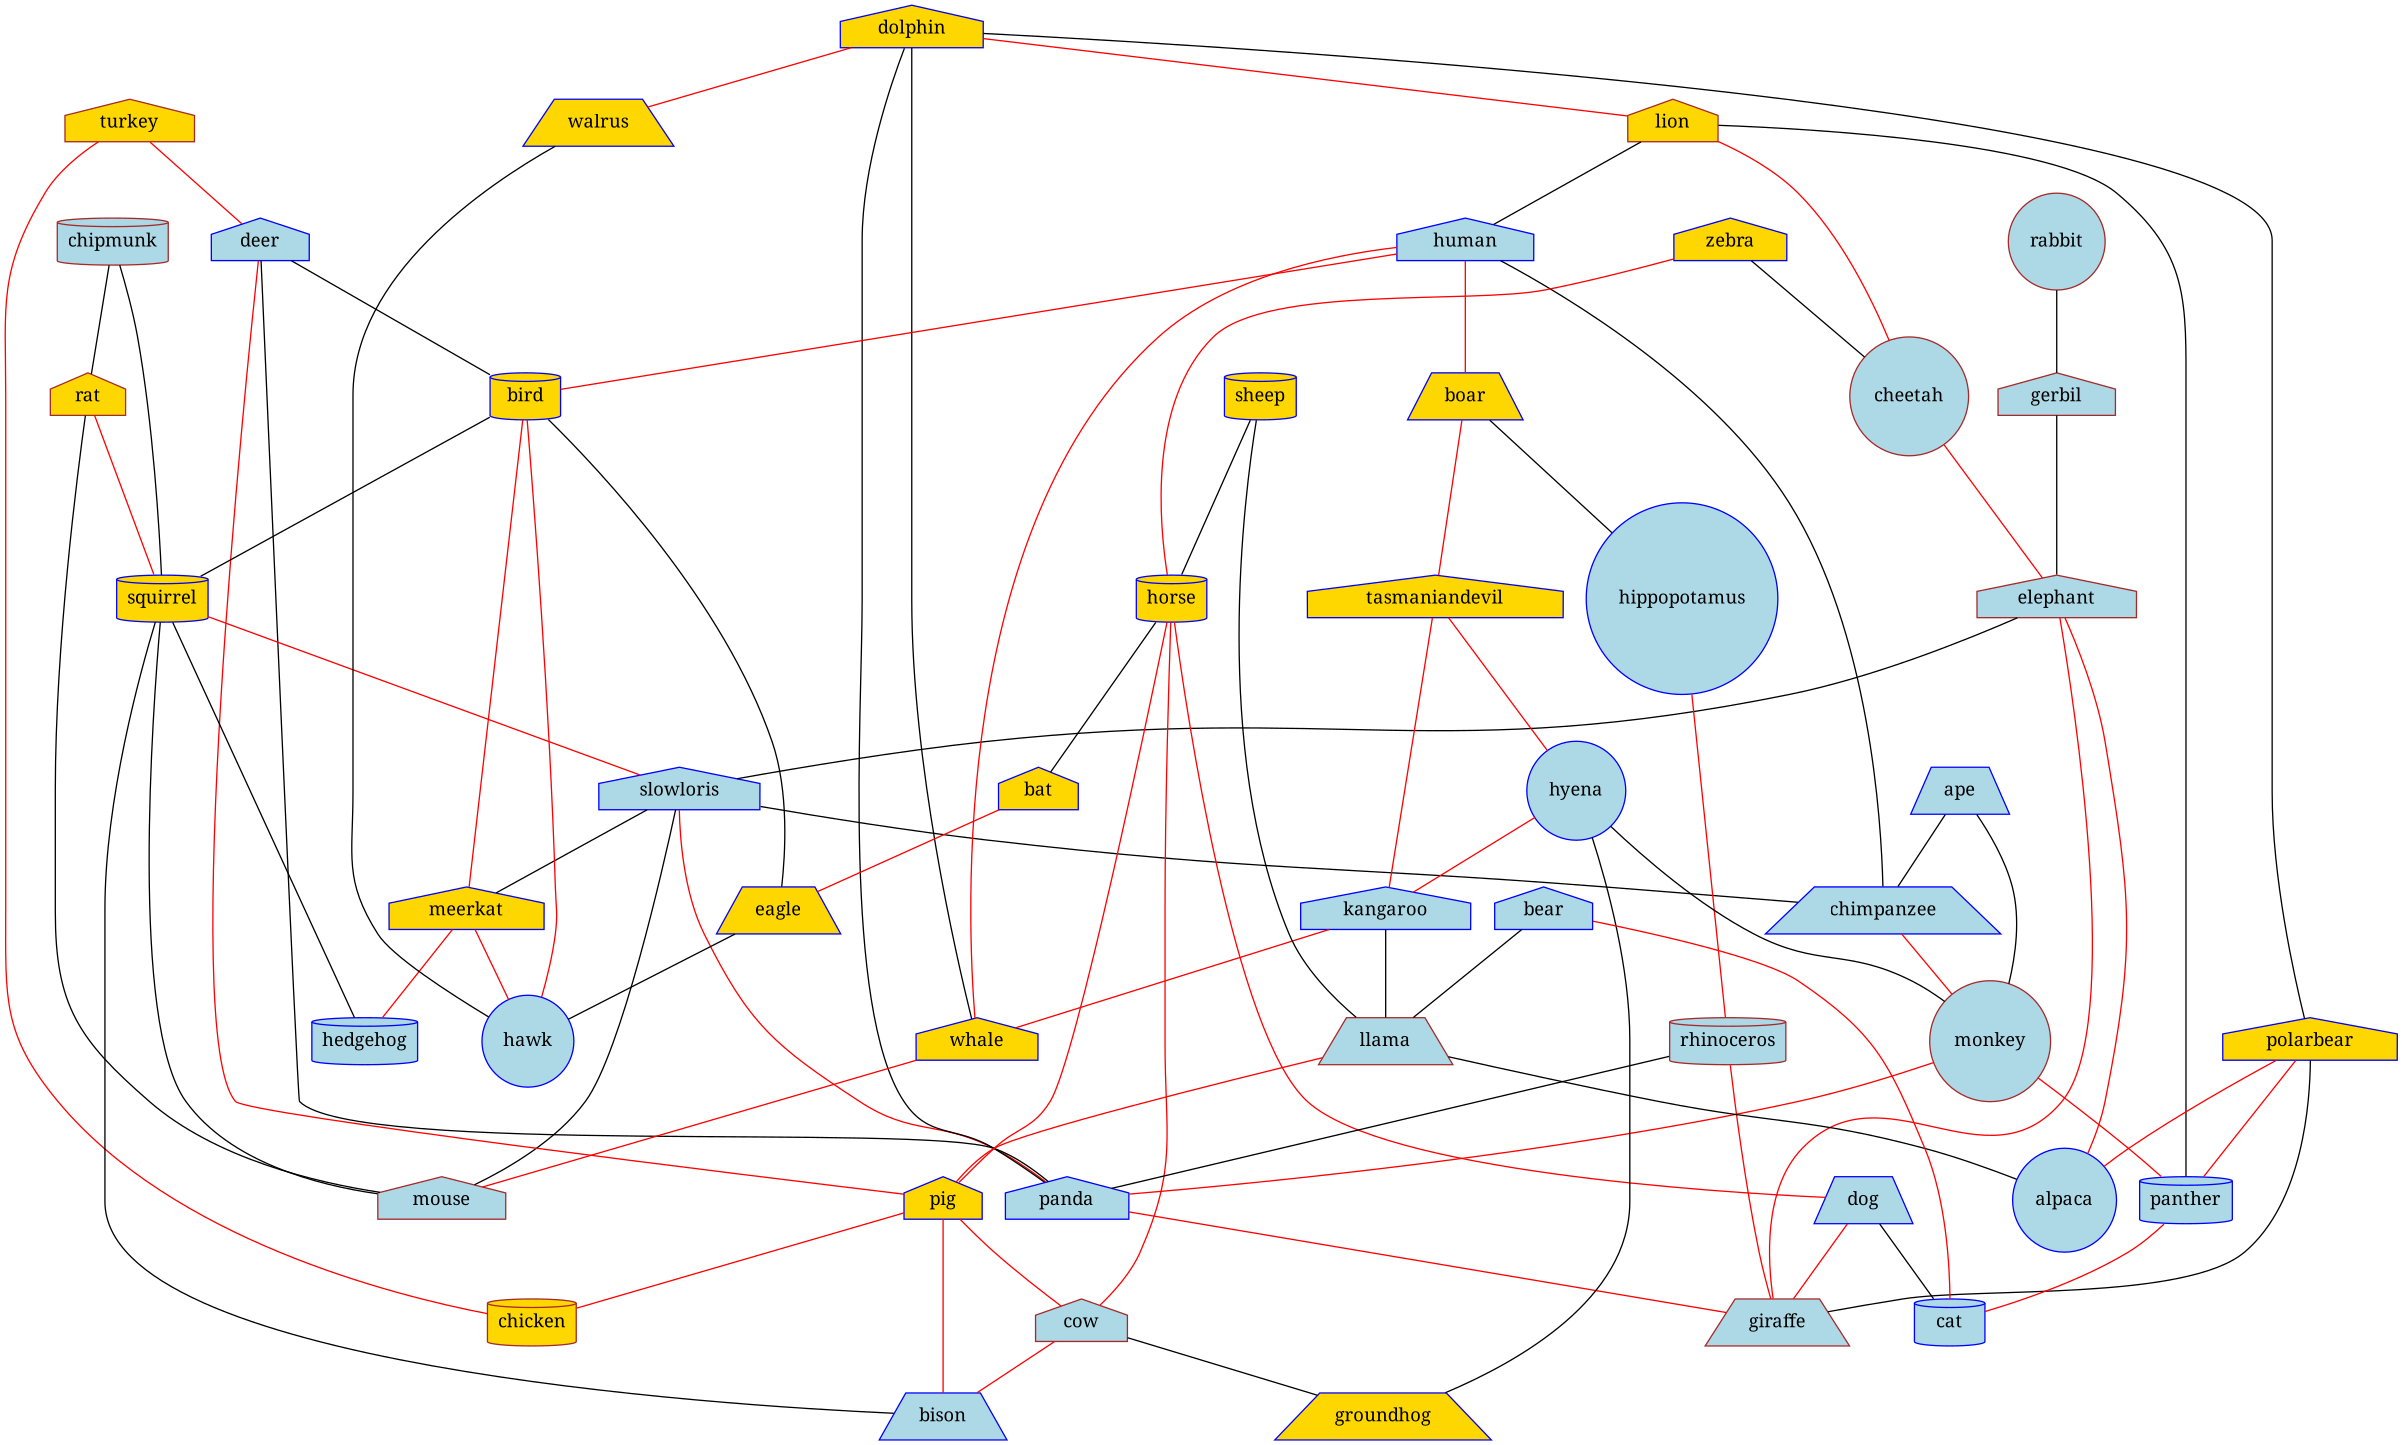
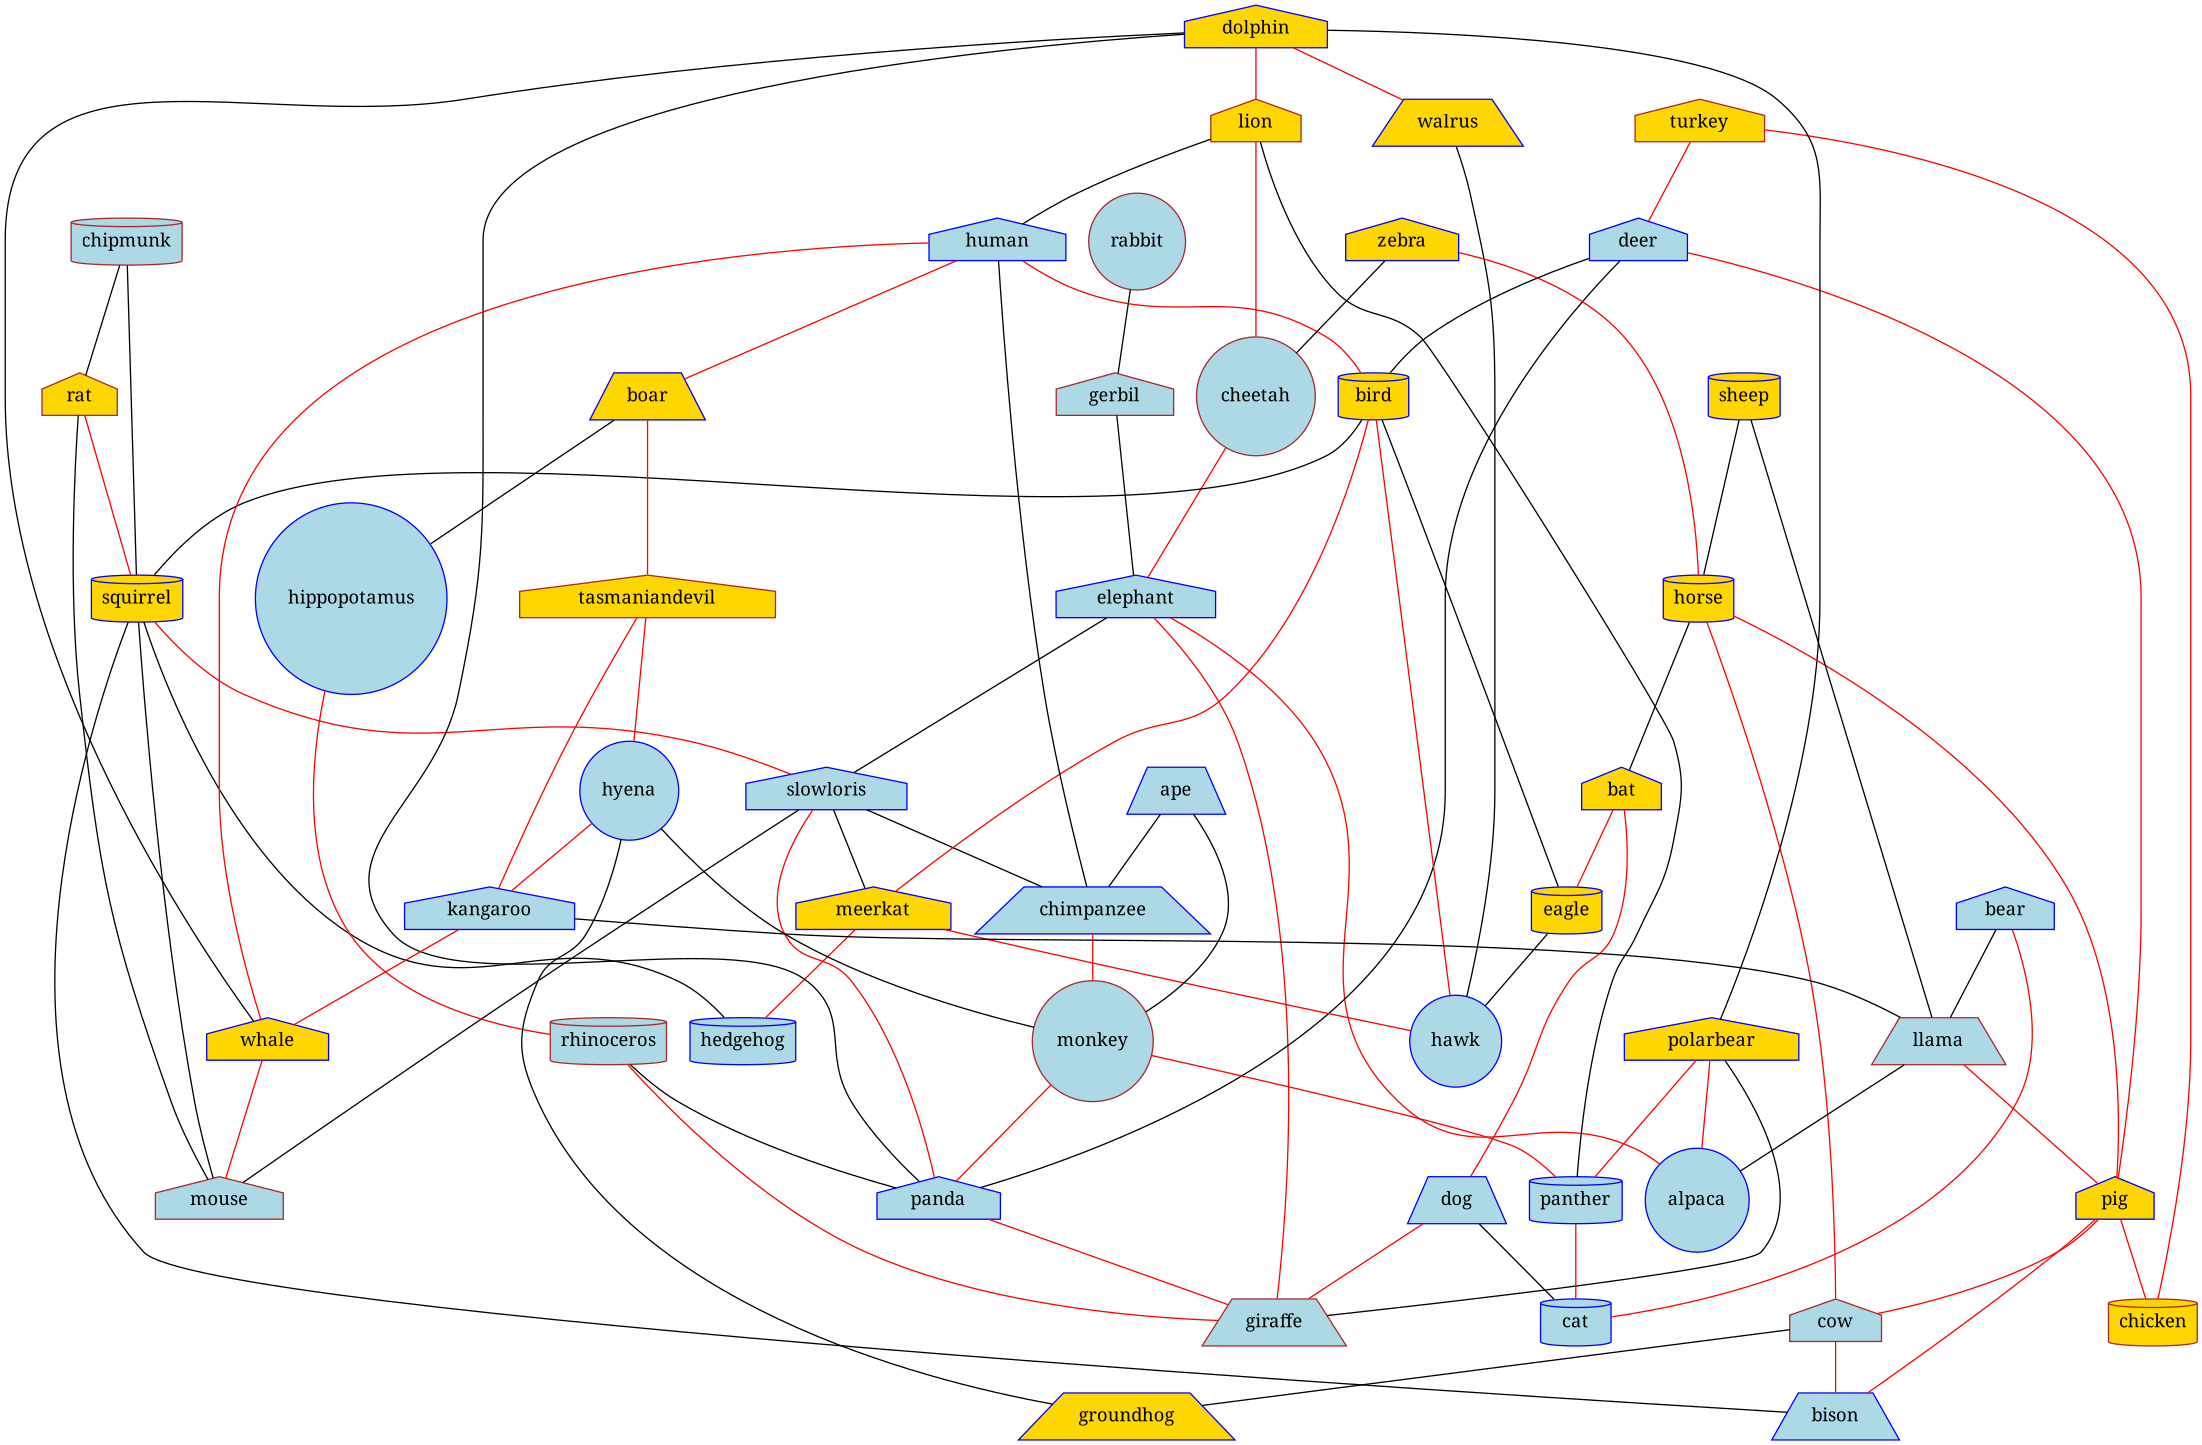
  strict graph {
    fontname="Noto Serif"
    node [color=blue fillcolor=lightblue fontname="Noto Serif" shape=house style=filled]
    edge [color=red fontname="Noto Serif" weight=1]
    rabbit [color=brown shape=circle]
    gerbil [color=brown]
-   elephant [color=brown]
+   elephant
    cheetah [color=brown shape=circle]
    giraffe [color=brown shape=trapezium]
    alpaca [shape=circle]
    slowloris
    turkey [color=brown fillcolor=gold]
    deer
    chicken [color=brown fillcolor=gold shape=cylinder]
    panda
    bird [fillcolor=gold shape=cylinder]
    pig [fillcolor=gold]
    hawk [shape=circle]
    squirrel [fillcolor=gold shape=cylinder]
    meerkat [fillcolor=gold]
-   eagle [fillcolor=gold shape=trapezium]
+   eagle [fillcolor=gold shape=cylinder]
    bison [shape=trapezium]
    cow [color=brown]
    dolphin [fillcolor=gold]
    lion [color=brown fillcolor=gold]
    polarbear [fillcolor=gold]
    whale [fillcolor=gold]
    walrus [fillcolor=gold shape=trapezium]
    human
    panther [shape=cylinder]
    mouse [color=brown]
    boar [fillcolor=gold shape=trapezium]
    chimpanzee [shape=trapezium]
    cat [shape=cylinder]
    hedgehog [shape=cylinder]
    groundhog [fillcolor=gold shape=trapezium]
    hippopotamus [shape=circle]
-   tasmaniandevil [fillcolor=gold]
+   tasmaniandevil [color=brown fillcolor=gold]
    monkey [color=brown shape=circle]
    zebra [fillcolor=gold]
    horse [fillcolor=gold shape=cylinder]
    bat [fillcolor=gold]
    dog [shape=trapezium]
    rhinoceros [color=brown shape=cylinder]
    hyena [shape=circle]
    kangaroo
    llama [color=brown shape=trapezium]
    chipmunk [color=brown shape=cylinder]
    rat [color=brown fillcolor=gold]
    ape [shape=trapezium]
    sheep [fillcolor=gold shape=cylinder]
    bear
    rabbit -- gerbil [color=black]
    gerbil -- elephant [color=black]
    elephant -- giraffe
    elephant -- alpaca
    elephant -- slowloris [color=black]
    cheetah -- elephant
    slowloris -- panda
    slowloris -- meerkat [color=black]
    slowloris -- mouse [color=black]
    slowloris -- chimpanzee [color=black]
    turkey -- deer
    turkey -- chicken
    deer -- panda [color=black]
    deer -- bird [color=black]
    deer -- pig
    panda -- giraffe
    bird -- hawk
    bird -- squirrel [color=black]
    bird -- meerkat
    bird -- eagle [color=black]
    pig -- chicken
    pig -- bison
    pig -- cow
    squirrel -- slowloris
    squirrel -- bison [color=black]
    squirrel -- mouse [color=black]
    squirrel -- hedgehog [color=black]
    meerkat -- hawk
    meerkat -- hedgehog
    eagle -- hawk [color=black]
    cow -- bison
    cow -- groundhog [color=black]
    dolphin -- panda [color=black]
    dolphin -- lion
    dolphin -- polarbear [color=black]
    dolphin -- whale [color=black]
    dolphin -- walrus
    lion -- cheetah
    lion -- human [color=black]
    lion -- panther [color=black]
    polarbear -- giraffe [color=black]
    polarbear -- alpaca
    polarbear -- panther
    whale -- mouse
    walrus -- hawk [color=black]
    human -- bird
    human -- whale
    human -- boar
    human -- chimpanzee [color=black]
    panther -- cat
    boar -- hippopotamus [color=black]
    boar -- tasmaniandevil
    chimpanzee -- monkey
    hippopotamus -- rhinoceros
    tasmaniandevil -- hyena
    tasmaniandevil -- kangaroo
    monkey -- panda
    monkey -- panther
    zebra -- cheetah [color=black]
    zebra -- horse
    horse -- pig
    horse -- cow
    horse -- bat [color=black]
-   horse -- dog
+   bat -- dog
    bat -- eagle
    dog -- giraffe
    dog -- cat [color=black]
    rhinoceros -- giraffe
    rhinoceros -- panda [color=black]
    hyena -- groundhog [color=black]
    hyena -- monkey [color=black]
    hyena -- kangaroo
    kangaroo -- whale
    kangaroo -- llama [color=black]
    llama -- alpaca [color=black]
    llama -- pig
    chipmunk -- squirrel [color=black]
    chipmunk -- rat [color=black]
    rat -- squirrel
    rat -- mouse [color=black]
    ape -- chimpanzee [color=black]
    ape -- monkey [color=black]
    sheep -- horse [color=black]
    sheep -- llama [color=black]
    bear -- cat
    bear -- llama [color=black]
  }
